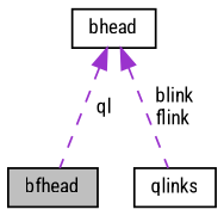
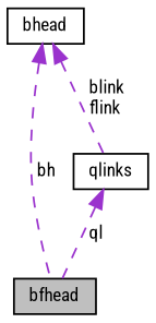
  digraph {
    fontname="Roboto Condensed"
    node [color=black fillcolor=white fontname="Roboto Condensed" fontsize=10 shape=record style=filled]
    edge [color=darkorchid3 dir=back fontname="Roboto Condensed" fontsize=10 labelfontname=Helvetica labelfontsize=10 style=dashed]
    n1 [fillcolor=grey75 fontcolor=black height=0.2 label=bfhead width=0.4]
    n2 [height=0.2 label=qlinks width=0.4]
    n3 [height=0.2 label=bhead width=0.4]
-   n3 -> n1 [label=" ql"]
+   n2 -> n1 [label=" ql"]
+   n3 -> n1 [label=" bh"]
    n3 -> n2 [label=" blink\nflink"]
  }
